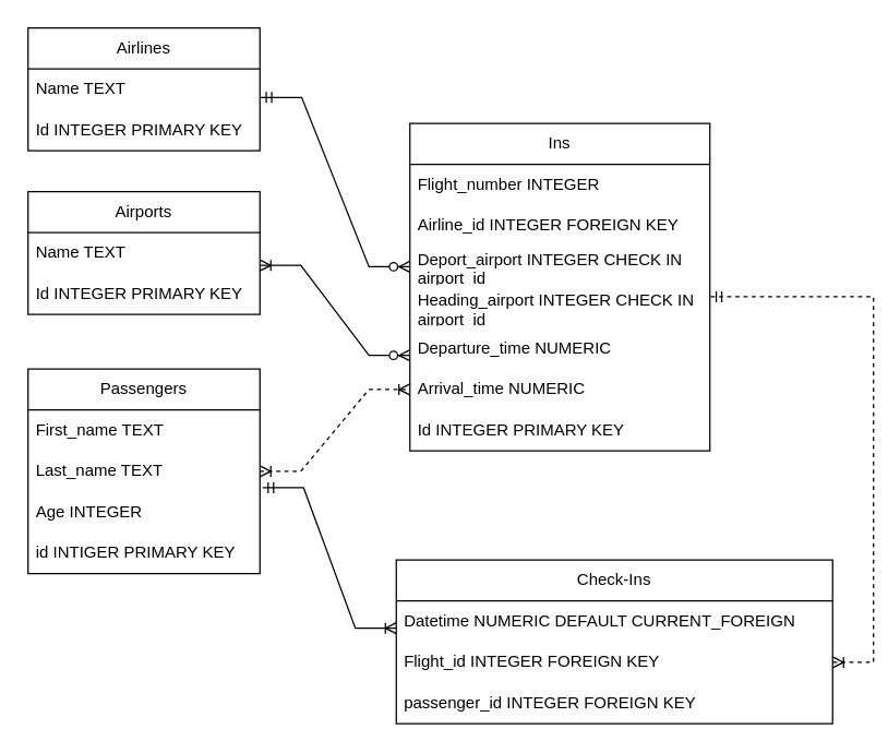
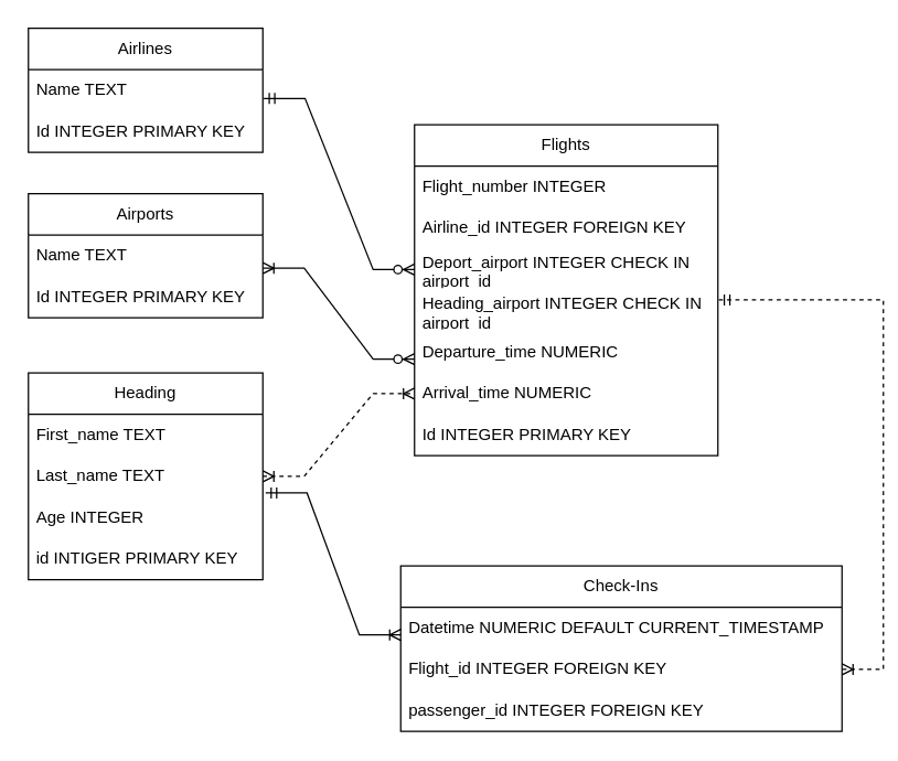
  <mxCell id="0" />
  <mxCell id="1" parent="0" />
  <mxCell id="2" value="Airlines" style="swimlane;fontStyle=0;childLayout=stackLayout;horizontal=1;startSize=30;horizontalStack=0;resizeParent=1;resizeParentMax=0;resizeLast=0;collapsible=1;marginBottom=0;whiteSpace=wrap;html=1;" vertex="1" parent="1"><mxGeometry x="20" y="20" width="170" height="90" as="geometry" /></mxCell>
  <mxCell id="3" value="Name TEXT" style="text;strokeColor=none;fillColor=none;align=left;verticalAlign=middle;spacingLeft=4;spacingRight=4;overflow=hidden;points=[[0,0.5],[1,0.5]];portConstraint=eastwest;rotatable=0;whiteSpace=wrap;html=1;" vertex="1" parent="2"><mxGeometry y="30" width="170" height="30" as="geometry" /></mxCell>
  <mxCell id="4" value="Id INTEGER PRIMARY KEY&amp;nbsp;" style="text;strokeColor=none;fillColor=none;align=left;verticalAlign=middle;spacingLeft=4;spacingRight=4;overflow=hidden;points=[[0,0.5],[1,0.5]];portConstraint=eastwest;rotatable=0;whiteSpace=wrap;html=1;" vertex="1" parent="2"><mxGeometry y="60" width="170" height="30" as="geometry" /></mxCell>
  <mxCell id="5" value="Airports" style="swimlane;fontStyle=0;childLayout=stackLayout;horizontal=1;startSize=30;horizontalStack=0;resizeParent=1;resizeParentMax=0;resizeLast=0;collapsible=1;marginBottom=0;whiteSpace=wrap;html=1;" vertex="1" parent="1"><mxGeometry x="20" y="140" width="170" height="90" as="geometry" /></mxCell>
  <mxCell id="6" value="Name TEXT" style="text;strokeColor=none;fillColor=none;align=left;verticalAlign=middle;spacingLeft=4;spacingRight=4;overflow=hidden;points=[[0,0.5],[1,0.5]];portConstraint=eastwest;rotatable=0;whiteSpace=wrap;html=1;" vertex="1" parent="5"><mxGeometry y="30" width="170" height="30" as="geometry" /></mxCell>
  <mxCell id="7" value="Id INTEGER PRIMARY KEY&amp;nbsp;" style="text;strokeColor=none;fillColor=none;align=left;verticalAlign=middle;spacingLeft=4;spacingRight=4;overflow=hidden;points=[[0,0.5],[1,0.5]];portConstraint=eastwest;rotatable=0;whiteSpace=wrap;html=1;" vertex="1" parent="5"><mxGeometry y="60" width="170" height="30" as="geometry" /></mxCell>
- <mxCell id="8" value="Ins" style="swimlane;fontStyle=0;childLayout=stackLayout;horizontal=1;startSize=30;horizontalStack=0;resizeParent=1;resizeParentMax=0;resizeLast=0;collapsible=1;marginBottom=0;whiteSpace=wrap;html=1;" vertex="1" parent="1"><mxGeometry x="300" y="90" width="220" height="240" as="geometry"><mxRectangle x="500" y="290" width="80" height="30" as="alternateBounds" /></mxGeometry></mxCell>
+ <mxCell id="8" value="Flights" style="swimlane;fontStyle=0;childLayout=stackLayout;horizontal=1;startSize=30;horizontalStack=0;resizeParent=1;resizeParentMax=0;resizeLast=0;collapsible=1;marginBottom=0;whiteSpace=wrap;html=1;" vertex="1" parent="1"><mxGeometry x="300" y="90" width="220" height="240" as="geometry"><mxRectangle x="500" y="290" width="80" height="30" as="alternateBounds" /></mxGeometry></mxCell>
  <mxCell id="9" value="Flight_number INTEGER" style="text;strokeColor=none;fillColor=none;align=left;verticalAlign=middle;spacingLeft=4;spacingRight=4;overflow=hidden;points=[[0,0.5],[1,0.5]];portConstraint=eastwest;rotatable=0;whiteSpace=wrap;html=1;" vertex="1" parent="8"><mxGeometry y="30" width="220" height="30" as="geometry" /></mxCell>
  <mxCell id="10" value="Airline_id INTEGER FOREIGN KEY" style="text;strokeColor=none;fillColor=none;align=left;verticalAlign=middle;spacingLeft=4;spacingRight=4;overflow=hidden;points=[[0,0.5],[1,0.5]];portConstraint=eastwest;rotatable=0;whiteSpace=wrap;html=1;" vertex="1" parent="8"><mxGeometry y="60" width="220" height="30" as="geometry" /></mxCell>
  <mxCell id="11" value="Deport_airport INTEGER CHECK IN airport_id" style="text;strokeColor=none;fillColor=none;align=left;verticalAlign=middle;spacingLeft=4;spacingRight=4;overflow=hidden;points=[[0,0.5],[1,0.5]];portConstraint=eastwest;rotatable=0;whiteSpace=wrap;html=1;" vertex="1" parent="8"><mxGeometry y="90" width="220" height="30" as="geometry" /></mxCell>
  <mxCell id="12" value="Heading_airport INTEGER CHECK IN airport_id" style="text;strokeColor=none;fillColor=none;align=left;verticalAlign=middle;spacingLeft=4;spacingRight=4;overflow=hidden;points=[[0,0.5],[1,0.5]];portConstraint=eastwest;rotatable=0;whiteSpace=wrap;html=1;" vertex="1" parent="8"><mxGeometry y="120" width="220" height="30" as="geometry" /></mxCell>
  <mxCell id="13" value="Departure_time NUMERIC" style="text;strokeColor=none;fillColor=none;align=left;verticalAlign=middle;spacingLeft=4;spacingRight=4;overflow=hidden;points=[[0,0.5],[1,0.5]];portConstraint=eastwest;rotatable=0;whiteSpace=wrap;html=1;" vertex="1" parent="8"><mxGeometry y="150" width="220" height="30" as="geometry" /></mxCell>
  <mxCell id="14" value="Arrival_time NUMERIC" style="text;strokeColor=none;fillColor=none;align=left;verticalAlign=middle;spacingLeft=4;spacingRight=4;overflow=hidden;points=[[0,0.5],[1,0.5]];portConstraint=eastwest;rotatable=0;whiteSpace=wrap;html=1;" vertex="1" parent="8"><mxGeometry y="180" width="220" height="30" as="geometry" /></mxCell>
  <mxCell id="15" value="Id INTEGER PRIMARY KEY" style="text;strokeColor=none;fillColor=none;align=left;verticalAlign=middle;spacingLeft=4;spacingRight=4;overflow=hidden;points=[[0,0.5],[1,0.5]];portConstraint=eastwest;rotatable=0;whiteSpace=wrap;html=1;" vertex="1" parent="8"><mxGeometry y="210" width="220" height="30" as="geometry" /></mxCell>
- <mxCell id="16" value="Passengers" style="swimlane;fontStyle=0;childLayout=stackLayout;horizontal=1;startSize=30;horizontalStack=0;resizeParent=1;resizeParentMax=0;resizeLast=0;collapsible=1;marginBottom=0;whiteSpace=wrap;html=1;" vertex="1" parent="1"><mxGeometry x="20" y="270" width="170" height="150" as="geometry" /></mxCell>
+ <mxCell id="16" value="Heading" style="swimlane;fontStyle=0;childLayout=stackLayout;horizontal=1;startSize=30;horizontalStack=0;resizeParent=1;resizeParentMax=0;resizeLast=0;collapsible=1;marginBottom=0;whiteSpace=wrap;html=1;" vertex="1" parent="1"><mxGeometry x="20" y="270" width="170" height="150" as="geometry" /></mxCell>
  <mxCell id="17" value="First_name TEXT" style="text;strokeColor=none;fillColor=none;align=left;verticalAlign=middle;spacingLeft=4;spacingRight=4;overflow=hidden;points=[[0,0.5],[1,0.5]];portConstraint=eastwest;rotatable=0;whiteSpace=wrap;html=1;" vertex="1" parent="16"><mxGeometry y="30" width="170" height="30" as="geometry" /></mxCell>
  <mxCell id="18" value="Last_name TEXT" style="text;strokeColor=none;fillColor=none;align=left;verticalAlign=middle;spacingLeft=4;spacingRight=4;overflow=hidden;points=[[0,0.5],[1,0.5]];portConstraint=eastwest;rotatable=0;whiteSpace=wrap;html=1;" vertex="1" parent="16"><mxGeometry y="60" width="170" height="30" as="geometry" /></mxCell>
  <mxCell id="19" value="Age INTEGER" style="text;strokeColor=none;fillColor=none;align=left;verticalAlign=middle;spacingLeft=4;spacingRight=4;overflow=hidden;points=[[0,0.5],[1,0.5]];portConstraint=eastwest;rotatable=0;whiteSpace=wrap;html=1;" vertex="1" parent="16"><mxGeometry y="90" width="170" height="30" as="geometry" /></mxCell>
  <mxCell id="20" value="id INTIGER PRIMARY KEY" style="text;strokeColor=none;fillColor=none;align=left;verticalAlign=middle;spacingLeft=4;spacingRight=4;overflow=hidden;points=[[0,0.5],[1,0.5]];portConstraint=eastwest;rotatable=0;whiteSpace=wrap;html=1;" vertex="1" parent="16"><mxGeometry y="120" width="170" height="30" as="geometry" /></mxCell>
  <mxCell id="21" value="Check-Ins" style="swimlane;fontStyle=0;childLayout=stackLayout;horizontal=1;startSize=30;horizontalStack=0;resizeParent=1;resizeParentMax=0;resizeLast=0;collapsible=1;marginBottom=0;whiteSpace=wrap;html=1;" vertex="1" parent="1"><mxGeometry x="290" y="410" width="320" height="120" as="geometry" /></mxCell>
- <mxCell id="22" value="Datetime NUMERIC DEFAULT CURRENT_FOREIGN" style="text;strokeColor=none;fillColor=none;align=left;verticalAlign=middle;spacingLeft=4;spacingRight=4;overflow=hidden;points=[[0,0.5],[1,0.5]];portConstraint=eastwest;rotatable=0;whiteSpace=wrap;html=1;" vertex="1" parent="21"><mxGeometry y="30" width="320" height="30" as="geometry" /></mxCell>
+ <mxCell id="22" value="Datetime NUMERIC DEFAULT CURRENT_TIMESTAMP" style="text;strokeColor=none;fillColor=none;align=left;verticalAlign=middle;spacingLeft=4;spacingRight=4;overflow=hidden;points=[[0,0.5],[1,0.5]];portConstraint=eastwest;rotatable=0;whiteSpace=wrap;html=1;" vertex="1" parent="21"><mxGeometry y="30" width="320" height="30" as="geometry" /></mxCell>
  <mxCell id="23" value="Flight_id INTEGER FOREIGN KEY" style="text;strokeColor=none;fillColor=none;align=left;verticalAlign=middle;spacingLeft=4;spacingRight=4;overflow=hidden;points=[[0,0.5],[1,0.5]];portConstraint=eastwest;rotatable=0;whiteSpace=wrap;html=1;" vertex="1" parent="21"><mxGeometry y="60" width="320" height="30" as="geometry" /></mxCell>
  <mxCell id="24" value="passenger_id INTEGER FOREIGN KEY" style="text;strokeColor=none;fillColor=none;align=left;verticalAlign=middle;spacingLeft=4;spacingRight=4;overflow=hidden;points=[[0,0.5],[1,0.5]];portConstraint=eastwest;rotatable=0;whiteSpace=wrap;html=1;" vertex="1" parent="21"><mxGeometry y="90" width="320" height="30" as="geometry" /></mxCell>
  <mxCell id="25" value="" style="edgeStyle=entityRelationEdgeStyle;fontSize=12;html=1;endArrow=ERzeroToMany;startArrow=ERmandOne;rounded=0;entryX=0;entryY=0.5;entryDx=0;entryDy=0;exitX=1;exitY=0.333;exitDx=0;exitDy=0;exitPerimeter=0;" edge="1" parent="1" target="11"><mxGeometry width="100" height="100" relative="1" as="geometry"><mxPoint x="190.66" y="70.99" as="sourcePoint" /><mxPoint x="300" y="230" as="targetPoint" /><Array as="points"><mxPoint x="506.16" y="49.14" /><mxPoint x="466.16" y="39.14" /></Array></mxGeometry></mxCell>
  <mxCell id="26" value="" style="edgeStyle=entityRelationEdgeStyle;fontSize=12;html=1;endArrow=ERoneToMany;startArrow=ERzeroToMany;rounded=0;entryX=1;entryY=0.8;entryDx=0;entryDy=0;entryPerimeter=0;exitX=0;exitY=0.667;exitDx=0;exitDy=0;exitPerimeter=0;" edge="1" parent="1" source="13" target="6"><mxGeometry width="100" height="100" relative="1" as="geometry"><mxPoint x="330" y="190" as="sourcePoint" /><mxPoint x="230" y="270" as="targetPoint" /></mxGeometry></mxCell>
  <mxCell id="27" value="" style="edgeStyle=entityRelationEdgeStyle;fontSize=12;html=1;endArrow=ERoneToMany;startArrow=ERoneToMany;rounded=0;entryX=0;entryY=0.5;entryDx=0;entryDy=0;exitX=1;exitY=0.5;exitDx=0;exitDy=0;dashed=1;" edge="1" parent="1" source="18" target="14"><mxGeometry width="100" height="100" relative="1" as="geometry"><mxPoint x="210" y="480" as="sourcePoint" /><mxPoint x="520" y="290" as="targetPoint" /></mxGeometry></mxCell>
  <mxCell id="28" value="" style="edgeStyle=entityRelationEdgeStyle;fontSize=12;html=1;endArrow=ERoneToMany;startArrow=ERmandOne;rounded=0;exitX=1.012;exitY=0.902;exitDx=0;exitDy=0;exitPerimeter=0;" edge="1" parent="1" source="18"><mxGeometry width="100" height="100" relative="1" as="geometry"><mxPoint x="190" y="560" as="sourcePoint" /><mxPoint x="290" y="460" as="targetPoint" /></mxGeometry></mxCell>
  <mxCell id="29" value="" style="edgeStyle=entityRelationEdgeStyle;fontSize=12;html=1;endArrow=ERoneToMany;startArrow=ERmandOne;rounded=0;exitX=1.003;exitY=0.235;exitDx=0;exitDy=0;exitPerimeter=0;dashed=1;" edge="1" parent="1" source="12" target="23"><mxGeometry width="100" height="100" relative="1" as="geometry"><mxPoint x="670" y="390" as="sourcePoint" /><mxPoint x="770" y="290" as="targetPoint" /></mxGeometry></mxCell>
